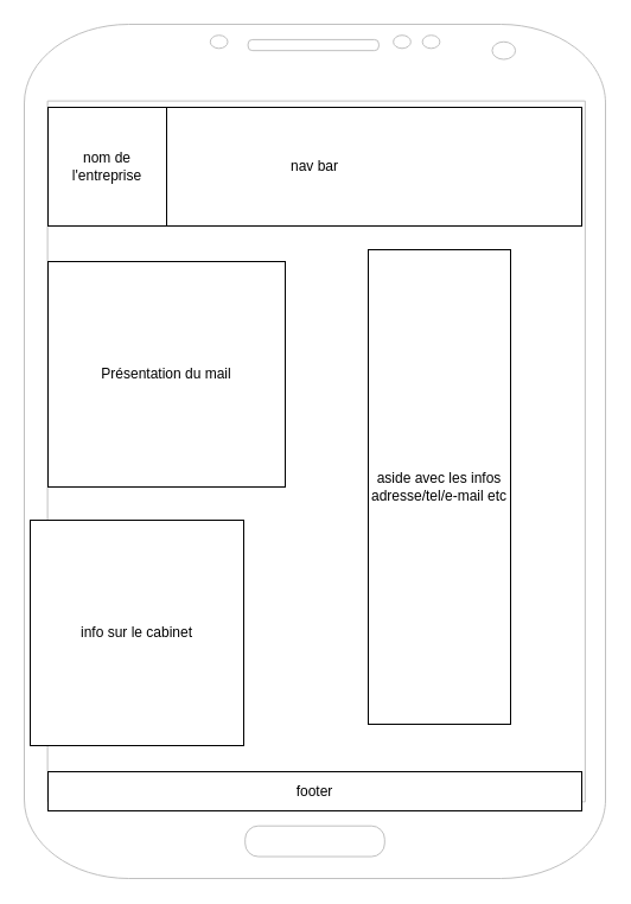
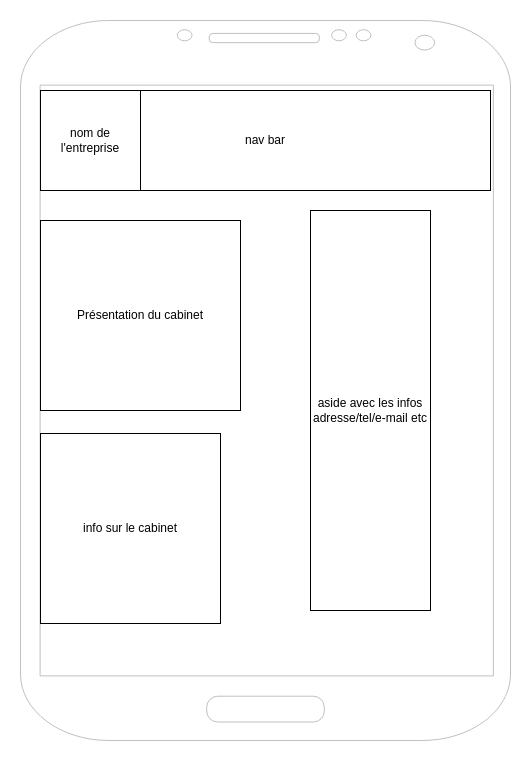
  <mxCell id="0" />
  <mxCell id="1" parent="0" />
  <mxCell id="2" value="" style="verticalLabelPosition=bottom;verticalAlign=top;html=1;shadow=0;dashed=0;strokeWidth=1;shape=mxgraph.android.phone2;fillColor=#ffffff;strokeColor=#c0c0c0;" vertex="1" parent="1"><mxGeometry x="20" width="490" height="720" as="geometry" y="20" /></mxCell>
  <mxCell id="3" value="nav bar" style="rounded=0;whiteSpace=wrap;html=1;" vertex="1" parent="1"><mxGeometry x="40" y="90" width="450" height="100" as="geometry" /></mxCell>
  <mxCell id="4" value="nom de l'entreprise&lt;br&gt;" style="whiteSpace=wrap;html=1;aspect=fixed;" vertex="1" parent="1"><mxGeometry x="40" y="90" width="100" height="100" as="geometry" /></mxCell>
- <mxCell id="5" value="Présentation du mail" style="rounded=0;whiteSpace=wrap;html=1;" vertex="1" parent="1"><mxGeometry x="40" y="220" width="200" height="190" as="geometry" /></mxCell>
- <mxCell id="6" value="info sur le cabinet" style="rounded=0;whiteSpace=wrap;html=1;" vertex="1" parent="1"><mxGeometry x="25" y="438" width="180" height="190" as="geometry" /></mxCell>
- <mxCell id="7" value="footer" style="rounded=0;whiteSpace=wrap;html=1;" vertex="1" parent="1"><mxGeometry x="40" y="650" width="450" height="33" as="geometry" /></mxCell>
+ <mxCell id="5" value="Présentation du cabinet" style="rounded=0;whiteSpace=wrap;html=1;" vertex="1" parent="1"><mxGeometry x="40" y="220" width="200" height="190" as="geometry" /></mxCell>
+ <mxCell id="6" value="info sur le cabinet" style="rounded=0;whiteSpace=wrap;html=1;" vertex="1" parent="1"><mxGeometry x="40" y="433" width="180" height="190" as="geometry" /></mxCell>
  <mxCell id="8" value="aside avec les infos adresse/tel/e-mail etc&lt;br&gt;" style="rounded=0;whiteSpace=wrap;html=1;" vertex="1" parent="1"><mxGeometry x="310" y="210" width="120" height="400" as="geometry" /></mxCell>
